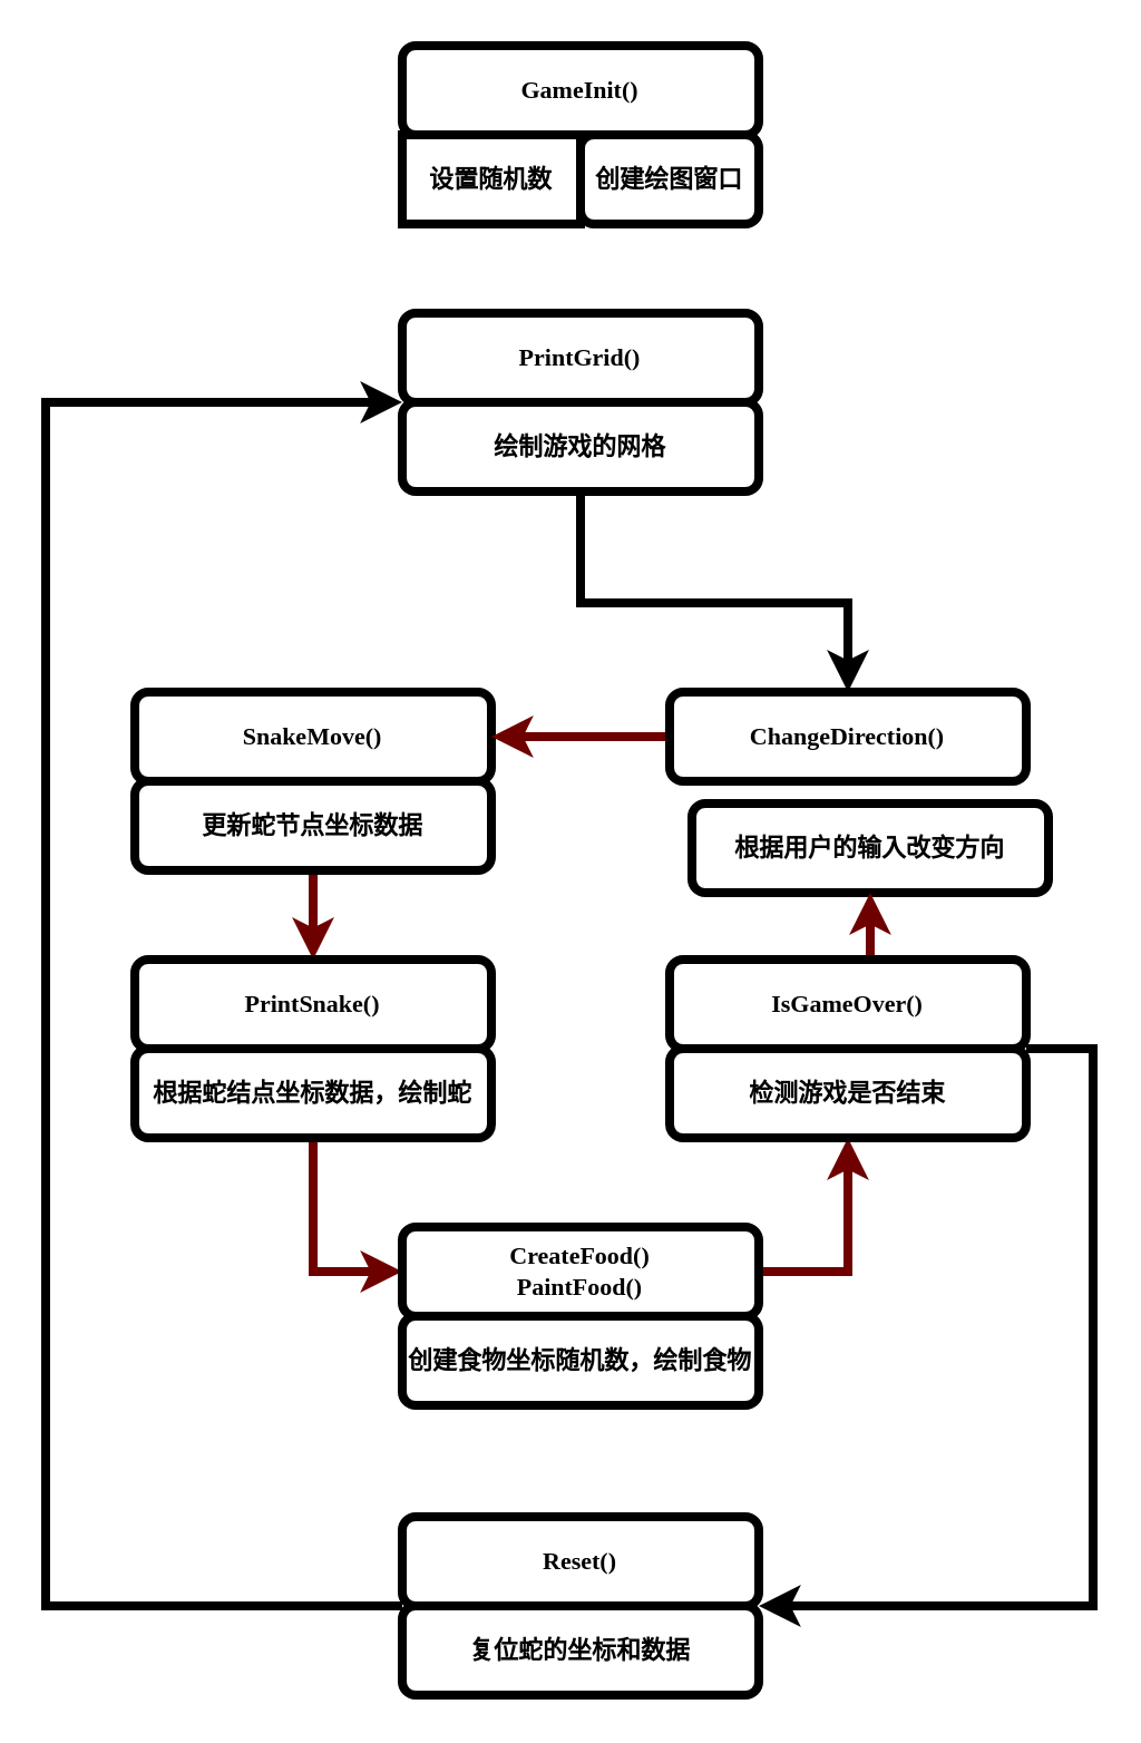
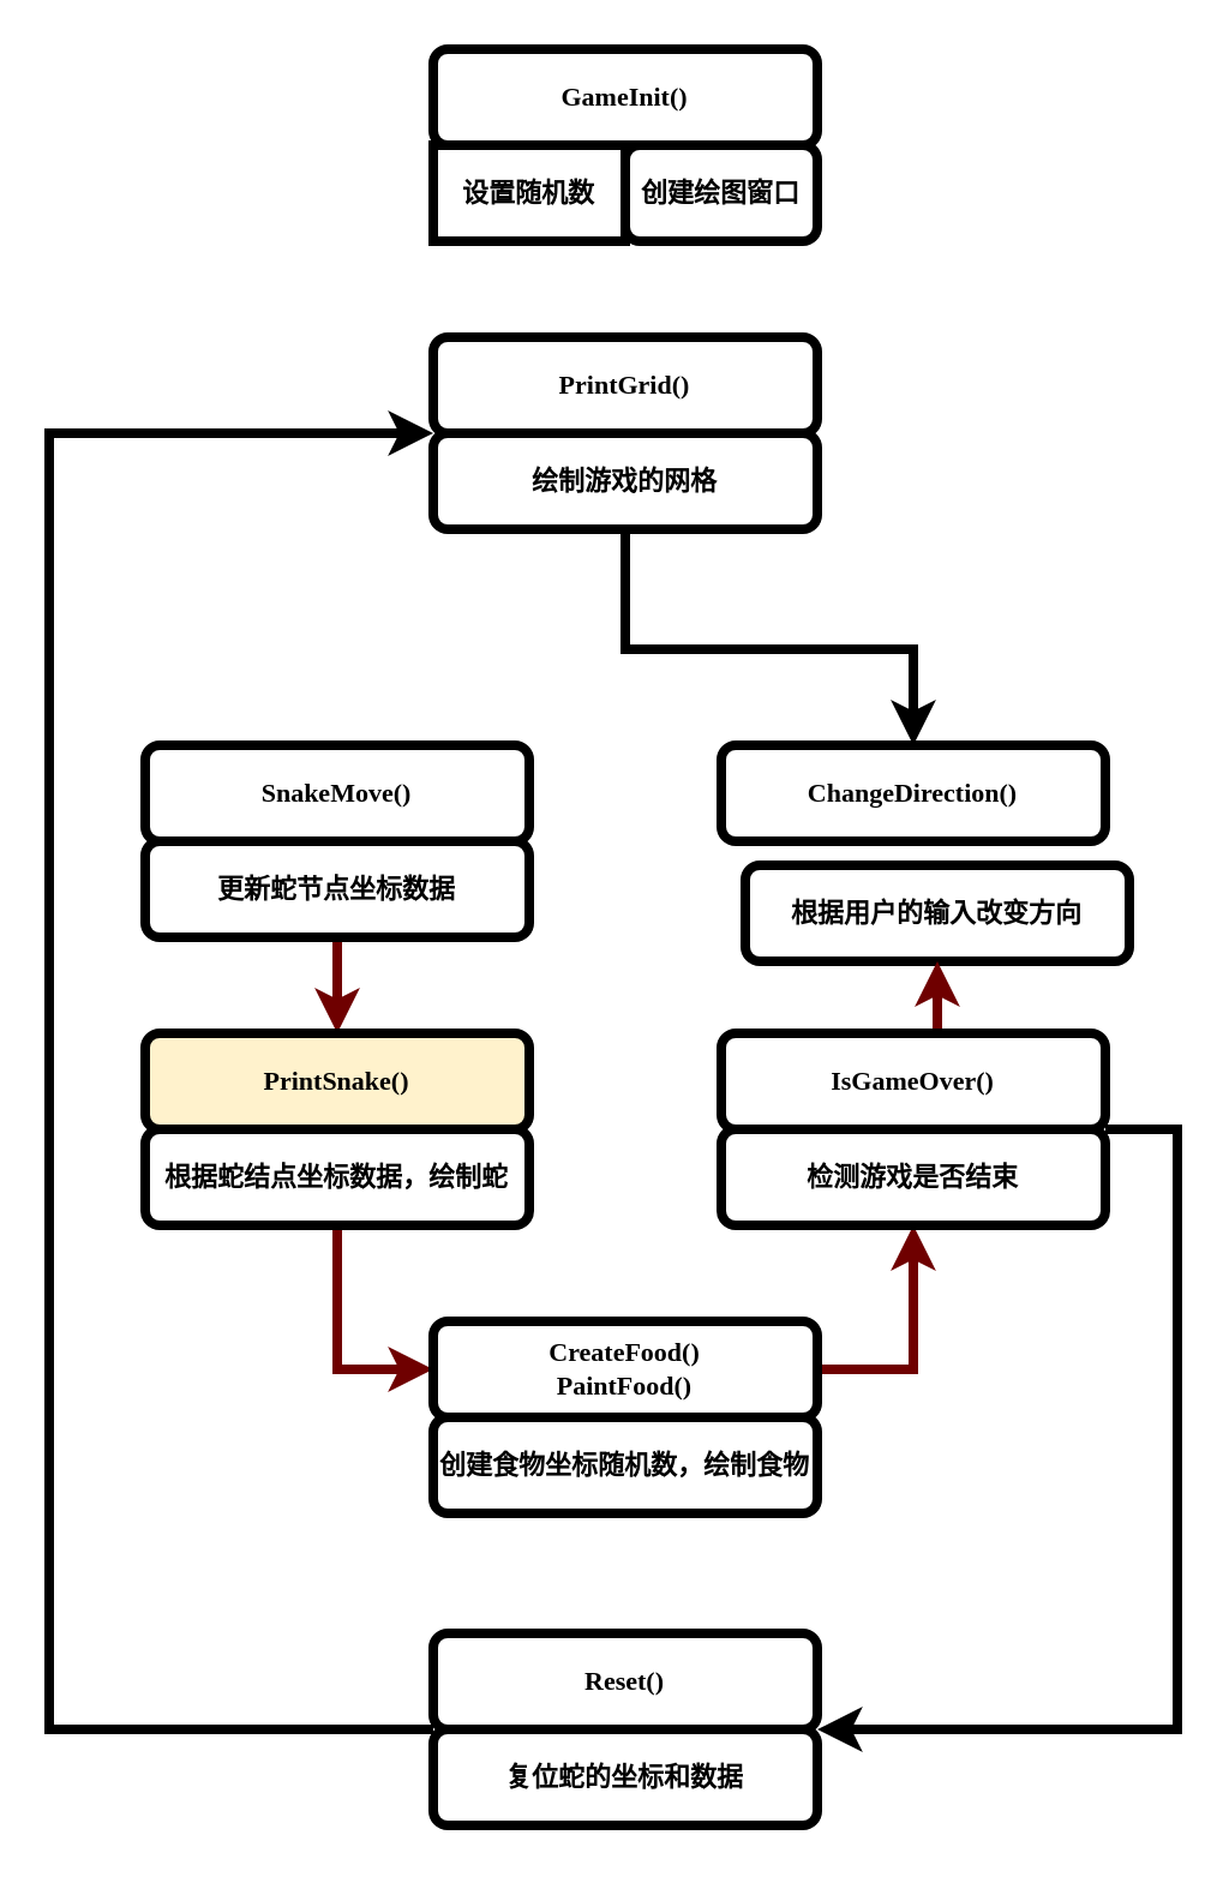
  <mxCell id="0" />
  <mxCell id="1" parent="0" />
  <mxCell id="2" value="GameInit()" style="rounded=1;whiteSpace=wrap;html=1;strokeWidth=4;fontFamily=Comic Sans MS;fontStyle=1;fontSize=11;" vertex="1" parent="1"><mxGeometry x="180" y="20" width="160" height="40" as="geometry" /></mxCell>
  <mxCell id="3" value="设置随机数" style="whiteSpace=wrap;html=1;strokeWidth=4;fontFamily=Comic Sans MS;fontStyle=1;fontSize=11;rounded=0;" vertex="1" parent="1"><mxGeometry x="180" y="60" width="80" height="40" as="geometry" /></mxCell>
  <mxCell id="4" value="创建绘图窗口" style="rounded=1;whiteSpace=wrap;html=1;strokeWidth=4;fontFamily=Comic Sans MS;fontStyle=1;fontSize=11;" vertex="1" parent="1"><mxGeometry x="260" y="60" width="80" height="40" as="geometry" /></mxCell>
  <mxCell id="5" value="PrintGrid()" style="rounded=1;whiteSpace=wrap;html=1;strokeWidth=4;fontFamily=Comic Sans MS;fontStyle=1;fontSize=11;" vertex="1" parent="1"><mxGeometry x="180" y="140" width="160" height="40" as="geometry" /></mxCell>
  <mxCell id="6" style="edgeStyle=orthogonalEdgeStyle;rounded=0;orthogonalLoop=1;jettySize=auto;html=1;exitX=0.5;exitY=1;exitDx=0;exitDy=0;entryX=0.5;entryY=0;entryDx=0;entryDy=0;fontSize=11;strokeWidth=4;" edge="1" parent="1" source="7" target="12"><mxGeometry relative="1" as="geometry"><Array as="points"><mxPoint x="260" y="270" /><mxPoint x="380" y="270" /></Array></mxGeometry></mxCell>
  <mxCell id="7" value="绘制游戏的网格" style="rounded=1;whiteSpace=wrap;html=1;strokeWidth=4;fontFamily=Comic Sans MS;fontStyle=1;fontSize=11;" vertex="1" parent="1"><mxGeometry x="180" y="180" width="160" height="40" as="geometry" /></mxCell>
  <mxCell id="8" value="SnakeMove()" style="rounded=1;whiteSpace=wrap;html=1;strokeWidth=4;fontFamily=Comic Sans MS;fontStyle=1;fontSize=11;" vertex="1" parent="1"><mxGeometry x="60" y="310" width="160" height="40" as="geometry" /></mxCell>
  <mxCell id="9" style="edgeStyle=orthogonalEdgeStyle;rounded=0;orthogonalLoop=1;jettySize=auto;html=1;exitX=0.5;exitY=1;exitDx=0;exitDy=0;entryX=0.5;entryY=0;entryDx=0;entryDy=0;fontSize=11;strokeWidth=4;fillColor=#a20025;strokeColor=#6F0000;" edge="1" parent="1" source="10" target="14"><mxGeometry relative="1" as="geometry" /></mxCell>
  <mxCell id="10" value="更新蛇节点坐标数据" style="rounded=1;whiteSpace=wrap;html=1;strokeWidth=4;fontFamily=Comic Sans MS;fontStyle=1;fontSize=11;" vertex="1" parent="1"><mxGeometry x="60" y="350" width="160" height="40" as="geometry" /></mxCell>
- <mxCell id="11" style="edgeStyle=orthogonalEdgeStyle;rounded=0;orthogonalLoop=1;jettySize=auto;html=1;exitX=0;exitY=0.5;exitDx=0;exitDy=0;entryX=1;entryY=0.5;entryDx=0;entryDy=0;strokeWidth=4;fillColor=#a20025;strokeColor=#6F0000;" edge="1" parent="1" source="12" target="8"><mxGeometry relative="1" as="geometry" /></mxCell>
  <mxCell id="12" value="ChangeDirection()" style="rounded=1;whiteSpace=wrap;html=1;strokeWidth=4;fontFamily=Comic Sans MS;fontStyle=1;fontSize=11;" vertex="1" parent="1"><mxGeometry x="300" y="310" width="160" height="40" as="geometry" /></mxCell>
  <mxCell id="13" value="根据用户的输入改变方向" style="rounded=1;whiteSpace=wrap;html=1;strokeWidth=4;fontFamily=Comic Sans MS;fontStyle=1;fontSize=11;" vertex="1" parent="1"><mxGeometry x="310" y="360" width="160" height="40" as="geometry" /></mxCell>
- <mxCell id="14" value="PrintSnake()" style="rounded=1;whiteSpace=wrap;html=1;strokeWidth=4;fontFamily=Comic Sans MS;fontStyle=1;fontSize=11;" vertex="1" parent="1"><mxGeometry x="60" y="430" width="160" height="40" as="geometry" /></mxCell>
+ <mxCell id="14" value="PrintSnake()" style="rounded=1;whiteSpace=wrap;html=1;strokeWidth=4;fontFamily=Comic Sans MS;fontStyle=1;fontSize=11;fillColor=#fff2cc;" vertex="1" parent="1"><mxGeometry x="60" y="430" width="160" height="40" as="geometry" /></mxCell>
  <mxCell id="15" style="edgeStyle=orthogonalEdgeStyle;rounded=0;orthogonalLoop=1;jettySize=auto;html=1;exitX=0.5;exitY=1;exitDx=0;exitDy=0;entryX=0;entryY=0.5;entryDx=0;entryDy=0;fontSize=11;strokeWidth=4;fillColor=#a20025;strokeColor=#6F0000;" edge="1" parent="1" source="16" target="18"><mxGeometry relative="1" as="geometry"><Array as="points"><mxPoint x="140" y="570" /></Array></mxGeometry></mxCell>
  <mxCell id="16" value="根据蛇结点坐标数据，绘制蛇" style="rounded=1;whiteSpace=wrap;html=1;strokeWidth=4;fontFamily=Comic Sans MS;fontStyle=1;fontSize=11;" vertex="1" parent="1"><mxGeometry x="60" y="470" width="160" height="40" as="geometry" /></mxCell>
  <mxCell id="17" style="edgeStyle=orthogonalEdgeStyle;rounded=0;orthogonalLoop=1;jettySize=auto;html=1;entryX=0.5;entryY=1;entryDx=0;entryDy=0;exitX=1;exitY=0.5;exitDx=0;exitDy=0;strokeWidth=4;fillColor=#a20025;strokeColor=#6F0000;" edge="1" parent="1" source="18" target="23"><mxGeometry relative="1" as="geometry"><mxPoint x="410" y="630" as="sourcePoint" /><Array as="points"><mxPoint x="380" y="570" /></Array></mxGeometry></mxCell>
  <mxCell id="18" value="CreateFood()&lt;br style=&quot;font-size: 11px;&quot;&gt;PaintFood()" style="rounded=1;whiteSpace=wrap;html=1;strokeWidth=4;fontFamily=Comic Sans MS;fontStyle=1;fontSize=11;" vertex="1" parent="1"><mxGeometry x="180" y="550" width="160" height="40" as="geometry" /></mxCell>
  <mxCell id="19" value="创建食物坐标随机数，绘制食物" style="rounded=1;whiteSpace=wrap;html=1;strokeWidth=4;fontFamily=Comic Sans MS;fontStyle=1;fontSize=11;" vertex="1" parent="1"><mxGeometry x="180" y="590" width="160" height="40" as="geometry" /></mxCell>
  <mxCell id="20" style="edgeStyle=orthogonalEdgeStyle;rounded=0;orthogonalLoop=1;jettySize=auto;html=1;exitX=0.5;exitY=0;exitDx=0;exitDy=0;entryX=0.5;entryY=1;entryDx=0;entryDy=0;strokeWidth=4;fillColor=#a20025;strokeColor=#6F0000;" edge="1" parent="1" source="21" target="13"><mxGeometry relative="1" as="geometry" /></mxCell>
  <mxCell id="21" value="IsGameOver()" style="rounded=1;whiteSpace=wrap;html=1;strokeWidth=4;fontFamily=Comic Sans MS;fontStyle=1;fontSize=11;" vertex="1" parent="1"><mxGeometry x="300" y="430" width="160" height="40" as="geometry" /></mxCell>
  <mxCell id="22" style="edgeStyle=orthogonalEdgeStyle;rounded=0;orthogonalLoop=1;jettySize=auto;html=1;entryX=1;entryY=1;entryDx=0;entryDy=0;exitX=1;exitY=1;exitDx=0;exitDy=0;strokeWidth=4;" edge="1" parent="1" source="21" target="24"><mxGeometry relative="1" as="geometry"><mxPoint x="225" y="780" as="targetPoint" /><mxPoint x="560" y="400" as="sourcePoint" /><Array as="points"><mxPoint x="490" y="470" /><mxPoint x="490" y="720" /></Array></mxGeometry></mxCell>
  <mxCell id="23" value="检测游戏是否结束" style="rounded=1;whiteSpace=wrap;html=1;strokeWidth=4;fontFamily=Comic Sans MS;fontStyle=1;fontSize=11;" vertex="1" parent="1"><mxGeometry x="300" y="470" width="160" height="40" as="geometry" /></mxCell>
  <mxCell id="24" value="Reset()" style="rounded=1;whiteSpace=wrap;html=1;strokeWidth=4;fontFamily=Comic Sans MS;fontStyle=1;fontSize=11;" vertex="1" parent="1"><mxGeometry x="180" y="680" width="160" height="40" as="geometry" /></mxCell>
  <mxCell id="25" style="edgeStyle=orthogonalEdgeStyle;rounded=0;orthogonalLoop=1;jettySize=auto;html=1;exitX=0;exitY=0;exitDx=0;exitDy=0;entryX=0;entryY=0;entryDx=0;entryDy=0;strokeWidth=4;" edge="1" parent="1" source="26" target="7"><mxGeometry relative="1" as="geometry"><mxPoint x="30" y="170" as="targetPoint" /><Array as="points"><mxPoint x="20" y="720" /><mxPoint x="20" y="180" /></Array></mxGeometry></mxCell>
  <mxCell id="26" value="复位蛇的坐标和数据" style="rounded=1;whiteSpace=wrap;html=1;strokeWidth=4;fontFamily=Comic Sans MS;fontStyle=1;fontSize=11;" vertex="1" parent="1"><mxGeometry x="180" y="720" width="160" height="40" as="geometry" /></mxCell>
